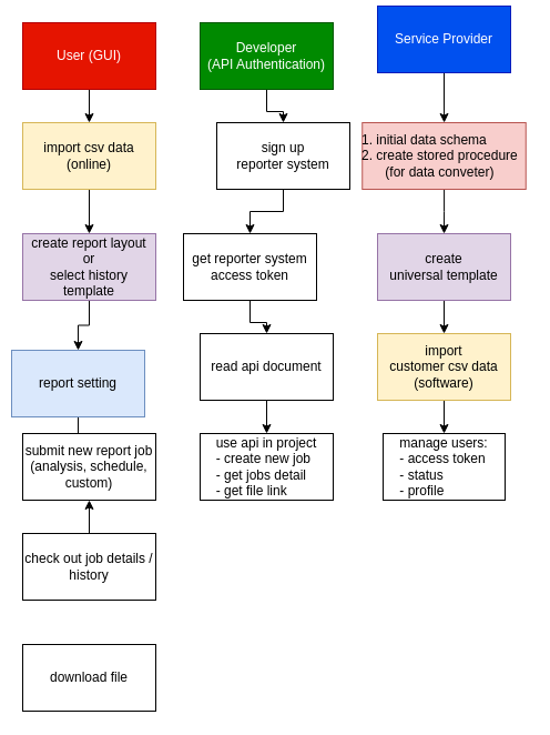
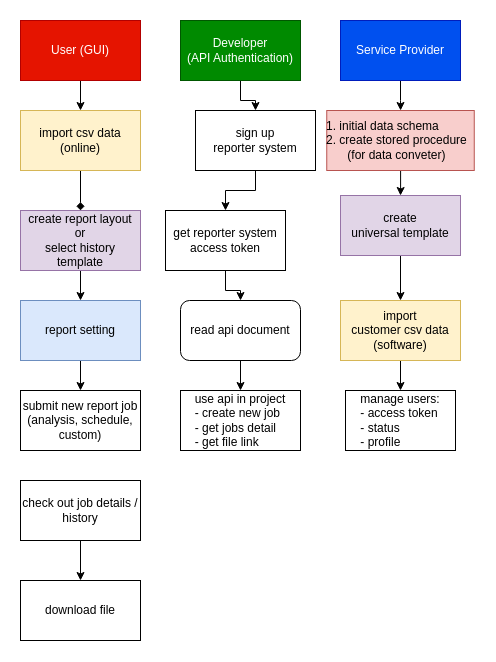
  <mxCell id="0" />
  <mxCell id="1" parent="0" />
  <mxCell id="2" value="" style="edgeStyle=orthogonalEdgeStyle;rounded=0;orthogonalLoop=1;jettySize=auto;html=1;" parent="1" source="3" target="5" edge="1"><mxGeometry relative="1" as="geometry" /></mxCell>
- <mxCell id="3" value="Service Provider" style="rounded=0;whiteSpace=wrap;html=1;fillColor=#0050ef;strokeColor=#001DBC;fontColor=#ffffff;" parent="1" vertex="1"><mxGeometry x="340" y="5" width="120" height="60" as="geometry" /></mxCell>
+ <mxCell id="3" value="Service Provider" style="rounded=0;whiteSpace=wrap;html=1;fillColor=#0050ef;strokeColor=#001DBC;fontColor=#ffffff;" parent="1" vertex="1"><mxGeometry x="340" y="20" width="120" height="60" as="geometry" /></mxCell>
  <mxCell id="4" value="" style="edgeStyle=orthogonalEdgeStyle;rounded=0;orthogonalLoop=1;jettySize=auto;html=1;" parent="1" source="5" target="7" edge="1"><mxGeometry relative="1" as="geometry" /></mxCell>
  <mxCell id="5" value="&lt;span&gt;1. initial data schema&lt;/span&gt;&lt;br&gt;&lt;span&gt;2. create stored procedure&lt;/span&gt;&lt;br&gt;&lt;div style=&quot;text-align: center&quot;&gt;&lt;span&gt;(for data conveter)&lt;/span&gt;&lt;/div&gt;" style="rounded=0;whiteSpace=wrap;html=1;align=left;spacing=0;fillColor=#f8cecc;strokeColor=#b85450;" parent="1" vertex="1"><mxGeometry x="326.25" y="110" width="147.5" height="60" as="geometry" /></mxCell>
  <mxCell id="6" value="" style="edgeStyle=orthogonalEdgeStyle;rounded=0;orthogonalLoop=1;jettySize=auto;html=1;" parent="1" source="7" target="9" edge="1"><mxGeometry relative="1" as="geometry" /></mxCell>
- <mxCell id="7" value="create &lt;br&gt;universal template" style="rounded=0;whiteSpace=wrap;html=1;fillColor=#e1d5e7;strokeColor=#9673a6;" parent="1" vertex="1"><mxGeometry x="340" y="210" width="120" height="60" as="geometry" /></mxCell>
+ <mxCell id="7" value="create &lt;br&gt;universal template" style="rounded=0;whiteSpace=wrap;html=1;fillColor=#e1d5e7;strokeColor=#9673a6;" parent="1" vertex="1"><mxGeometry x="340" y="195" width="120" height="60" as="geometry" /></mxCell>
  <mxCell id="8" value="" style="edgeStyle=orthogonalEdgeStyle;rounded=0;orthogonalLoop=1;jettySize=auto;html=1;" parent="1" source="9" target="31" edge="1"><mxGeometry relative="1" as="geometry" /></mxCell>
  <mxCell id="9" value="import &lt;br&gt;customer csv data (software)" style="rounded=0;whiteSpace=wrap;html=1;fillColor=#fff2cc;strokeColor=#d6b656;" parent="1" vertex="1"><mxGeometry x="340" y="300" width="120" height="60" as="geometry" /></mxCell>
  <mxCell id="10" value="" style="edgeStyle=orthogonalEdgeStyle;rounded=0;orthogonalLoop=1;jettySize=auto;html=1;" parent="1" source="11" target="13" edge="1"><mxGeometry relative="1" as="geometry" /></mxCell>
  <mxCell id="11" value="Developer&lt;br&gt;(API Authentication)" style="rounded=0;whiteSpace=wrap;html=1;fillColor=#008a00;strokeColor=#005700;fontColor=#ffffff;" parent="1" vertex="1"><mxGeometry x="180" y="20" width="120" height="60" as="geometry" /></mxCell>
  <mxCell id="12" value="" style="edgeStyle=orthogonalEdgeStyle;rounded=0;orthogonalLoop=1;jettySize=auto;html=1;" parent="1" source="13" target="15" edge="1"><mxGeometry relative="1" as="geometry" /></mxCell>
  <mxCell id="13" value="sign up &lt;br&gt;reporter system" style="rounded=0;whiteSpace=wrap;html=1;" parent="1" vertex="1"><mxGeometry x="195" y="110" width="120" height="60" as="geometry" /></mxCell>
  <mxCell id="14" value="" style="edgeStyle=orthogonalEdgeStyle;rounded=0;orthogonalLoop=1;jettySize=auto;html=1;" parent="1" source="15" target="17" edge="1"><mxGeometry relative="1" as="geometry" /></mxCell>
  <mxCell id="15" value="get reporter system access token" style="rounded=0;whiteSpace=wrap;html=1;" parent="1" vertex="1"><mxGeometry x="165" y="210" width="120" height="60" as="geometry" /></mxCell>
  <mxCell id="16" value="" style="edgeStyle=orthogonalEdgeStyle;rounded=0;orthogonalLoop=1;jettySize=auto;html=1;" parent="1" source="17" target="18" edge="1"><mxGeometry relative="1" as="geometry" /></mxCell>
- <mxCell id="17" value="read api document" style="rounded=0;whiteSpace=wrap;html=1;" parent="1" vertex="1"><mxGeometry x="180" y="300" width="120" height="60" as="geometry" /></mxCell>
+ <mxCell id="17" value="read api document" style="whiteSpace=wrap;html=1;rounded=1;" parent="1" vertex="1"><mxGeometry x="180" y="300" width="120" height="60" as="geometry" /></mxCell>
  <mxCell id="18" value="use api in project&lt;br&gt;&lt;div style=&quot;text-align: left&quot;&gt;&lt;span&gt;- create new job&lt;/span&gt;&lt;/div&gt;&lt;div style=&quot;text-align: left&quot;&gt;&lt;span&gt;- get jobs detail&lt;/span&gt;&lt;/div&gt;&lt;div style=&quot;text-align: left&quot;&gt;&lt;span&gt;- get file link&lt;/span&gt;&lt;/div&gt;" style="rounded=0;whiteSpace=wrap;html=1;" parent="1" vertex="1"><mxGeometry x="180" y="390" width="120" height="60" as="geometry" /></mxCell>
  <mxCell id="19" value="" style="edgeStyle=orthogonalEdgeStyle;rounded=0;orthogonalLoop=1;jettySize=auto;html=1;" parent="1" source="20" target="22" edge="1"><mxGeometry relative="1" as="geometry" /></mxCell>
  <mxCell id="20" value="User (GUI)" style="rounded=0;whiteSpace=wrap;html=1;fillColor=#e51400;strokeColor=#B20000;fontColor=#ffffff;" parent="1" vertex="1"><mxGeometry x="20" y="20" width="120" height="60" as="geometry" /></mxCell>
- <mxCell id="21" value="" style="edgeStyle=orthogonalEdgeStyle;rounded=0;orthogonalLoop=1;jettySize=auto;html=1;" parent="1" source="22" target="24" edge="1"><mxGeometry relative="1" as="geometry" /></mxCell>
+ <mxCell id="21" value="" style="edgeStyle=orthogonalEdgeStyle;rounded=0;orthogonalLoop=1;jettySize=auto;html=1;endArrow=diamond;" parent="1" source="22" target="24" edge="1"><mxGeometry relative="1" as="geometry" /></mxCell>
  <mxCell id="22" value="import csv data (online)" style="rounded=0;whiteSpace=wrap;html=1;fillColor=#fff2cc;strokeColor=#d6b656;" parent="1" vertex="1"><mxGeometry x="20" y="110" width="120" height="60" as="geometry" /></mxCell>
  <mxCell id="23" value="" style="edgeStyle=orthogonalEdgeStyle;rounded=0;orthogonalLoop=1;jettySize=auto;html=1;" parent="1" source="24" target="26" edge="1"><mxGeometry relative="1" as="geometry" /></mxCell>
  <mxCell id="24" value="create report layout &lt;br&gt;or &lt;br&gt;select history template" style="rounded=0;whiteSpace=wrap;html=1;fillColor=#e1d5e7;strokeColor=#9673a6;" parent="1" vertex="1"><mxGeometry x="20" y="210" width="120" height="60" as="geometry" /></mxCell>
  <mxCell id="25" value="" style="edgeStyle=orthogonalEdgeStyle;rounded=0;orthogonalLoop=1;jettySize=auto;html=1;" parent="1" source="26" target="27" edge="1"><mxGeometry relative="1" as="geometry" /></mxCell>
- <mxCell id="26" value="report setting" style="rounded=0;whiteSpace=wrap;html=1;fillColor=#dae8fc;strokeColor=#6c8ebf;" parent="1" vertex="1"><mxGeometry x="10" y="315" width="120" height="60" as="geometry" /></mxCell>
+ <mxCell id="26" value="report setting" style="rounded=0;whiteSpace=wrap;html=1;fillColor=#dae8fc;strokeColor=#6c8ebf;" parent="1" vertex="1"><mxGeometry x="20" y="300" width="120" height="60" as="geometry" /></mxCell>
  <mxCell id="27" value="submit new report job &lt;br&gt;(analysis, schedule, custom)" style="rounded=0;whiteSpace=wrap;html=1;" parent="1" vertex="1"><mxGeometry x="20" y="390" width="120" height="60" as="geometry" /></mxCell>
- <mxCell id="28" value="" style="edgeStyle=orthogonalEdgeStyle;rounded=0;orthogonalLoop=1;jettySize=auto;html=1;" parent="1" source="29" target="27" edge="1"><mxGeometry relative="1" as="geometry" /></mxCell>
+ <mxCell id="28" value="" style="edgeStyle=orthogonalEdgeStyle;rounded=0;orthogonalLoop=1;jettySize=auto;html=1;" parent="1" source="29" target="30" edge="1"><mxGeometry relative="1" as="geometry" /></mxCell>
  <mxCell id="29" value="check out job details / history" style="rounded=0;whiteSpace=wrap;html=1;" parent="1" vertex="1"><mxGeometry x="20" y="480" width="120" height="60" as="geometry" /></mxCell>
  <mxCell id="30" value="download file" style="rounded=0;whiteSpace=wrap;html=1;" parent="1" vertex="1"><mxGeometry x="20" y="580" width="120" height="60" as="geometry" /></mxCell>
  <mxCell id="31" value="manage users: &lt;br&gt;&lt;div style=&quot;text-align: left&quot;&gt;&lt;span&gt;- access token&lt;/span&gt;&lt;/div&gt;&lt;div style=&quot;text-align: left&quot;&gt;&lt;span&gt;- status&lt;/span&gt;&lt;/div&gt;&lt;div style=&quot;text-align: left&quot;&gt;&lt;span&gt;- profile&lt;/span&gt;&lt;/div&gt;" style="rounded=0;whiteSpace=wrap;html=1;" parent="1" vertex="1"><mxGeometry x="345" y="390" width="110" height="60" as="geometry" /></mxCell>
